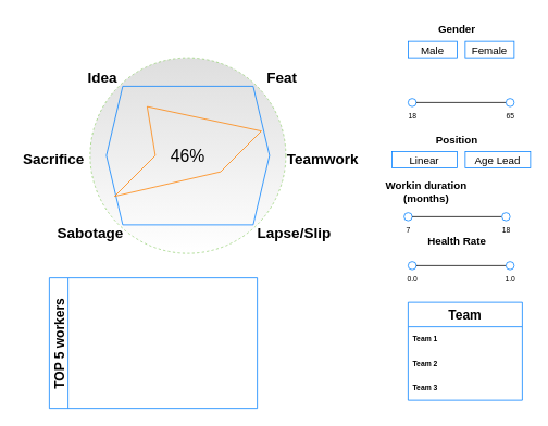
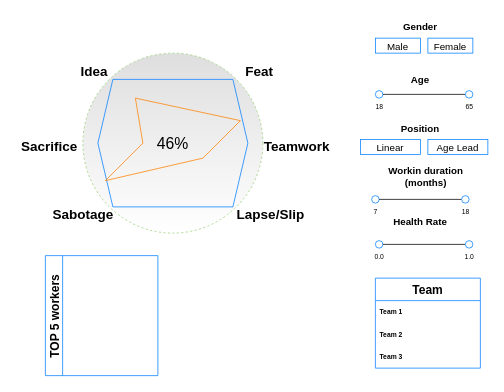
  <mxCell id="0" />
  <mxCell id="1" parent="0" />
  <mxCell id="2" value="" style="ellipse;whiteSpace=wrap;html=1;aspect=fixed;dashed=1;strokeColor=#97D077;fillColor=#DEDEDE;gradientColor=#ffffff;" vertex="1" parent="1"><mxGeometry x="110" y="70" width="240" height="240" as="geometry" /></mxCell>
  <mxCell id="3" value="" style="shape=hexagon;perimeter=hexagonPerimeter2;whiteSpace=wrap;html=1;fixedSize=1;strokeColor=#007FFF;fillColor=none;gradientColor=none;" vertex="1" parent="1"><mxGeometry x="130" y="105" width="200" height="170" as="geometry" /></mxCell>
  <mxCell id="4" value="&lt;h2&gt;&lt;b&gt;Feat&lt;/b&gt;&lt;/h2&gt;" style="text;html=1;align=center;verticalAlign=middle;resizable=0;points=[];autosize=1;strokeColor=none;fillColor=none;" vertex="1" parent="1"><mxGeometry x="320" y="70" width="50" height="50" as="geometry" /></mxCell>
  <mxCell id="5" value="&lt;h2&gt;&lt;b&gt;Idea&lt;/b&gt;&lt;/h2&gt;" style="text;html=1;align=center;verticalAlign=middle;resizable=0;points=[];autosize=1;strokeColor=none;fillColor=none;" vertex="1" parent="1"><mxGeometry x="100" y="70" width="50" height="50" as="geometry" /></mxCell>
  <mxCell id="6" value="&lt;h2&gt;&lt;b&gt;Sacrifice&lt;/b&gt;&lt;/h2&gt;" style="text;html=1;align=center;verticalAlign=middle;resizable=0;points=[];autosize=1;strokeColor=none;fillColor=none;" vertex="1" parent="1"><mxGeometry y="170" width="90" height="50" as="geometry" x="20" /></mxCell>
  <mxCell id="7" value="&lt;h2&gt;&lt;b&gt;Teamwork&lt;/b&gt;&lt;/h2&gt;" style="text;html=1;align=center;verticalAlign=middle;resizable=0;points=[];autosize=1;strokeColor=none;fillColor=none;" vertex="1" parent="1"><mxGeometry x="345" y="170" width="100" height="50" as="geometry" /></mxCell>
  <mxCell id="8" value="&lt;h2&gt;&lt;b&gt;Sabotage&lt;/b&gt;&lt;/h2&gt;" style="text;html=1;align=center;verticalAlign=middle;resizable=0;points=[];autosize=1;strokeColor=none;fillColor=none;" vertex="1" parent="1"><mxGeometry x="60" y="260" width="100" height="50" as="geometry" /></mxCell>
  <mxCell id="9" value="&lt;h2&gt;&lt;b&gt;Lapse/Slip&lt;/b&gt;&lt;/h2&gt;" style="text;html=1;align=center;verticalAlign=middle;resizable=0;points=[];autosize=1;strokeColor=none;fillColor=none;" vertex="1" parent="1"><mxGeometry x="305" y="260" width="110" height="50" as="geometry" /></mxCell>
  <mxCell id="10" value="&lt;span style=&quot;font-size: 21px;&quot;&gt;46%&lt;/span&gt;" style="text;html=1;strokeColor=none;fillColor=none;align=center;verticalAlign=middle;whiteSpace=wrap;rounded=0;" vertex="1" parent="1"><mxGeometry x="190" y="160" width="80" height="60" as="geometry" /></mxCell>
  <mxCell id="11" value="" style="endArrow=none;html=1;rounded=0;fontSize=16;strokeColor=#FF8000;" edge="1" parent="1"><mxGeometry width="50" height="50" relative="1" as="geometry"><mxPoint x="180" y="130" as="sourcePoint" /><mxPoint x="320" y="160" as="targetPoint" /></mxGeometry></mxCell>
  <mxCell id="12" value="" style="endArrow=none;html=1;rounded=0;fontSize=16;strokeColor=#FF8000;" edge="1" parent="1"><mxGeometry width="50" height="50" relative="1" as="geometry"><mxPoint x="270" y="210" as="sourcePoint" /><mxPoint x="320" y="160" as="targetPoint" /></mxGeometry></mxCell>
  <mxCell id="13" value="" style="endArrow=none;html=1;rounded=0;fontSize=16;strokeColor=#FF8000;" edge="1" parent="1"><mxGeometry width="50" height="50" relative="1" as="geometry"><mxPoint x="190" y="190" as="sourcePoint" /><mxPoint x="180" y="130" as="targetPoint" /></mxGeometry></mxCell>
  <mxCell id="14" value="" style="endArrow=none;html=1;rounded=0;fontSize=16;strokeColor=#FF8000;" edge="1" parent="1"><mxGeometry width="50" height="50" relative="1" as="geometry"><mxPoint x="140" y="240" as="sourcePoint" /><mxPoint x="190" y="190" as="targetPoint" /></mxGeometry></mxCell>
  <mxCell id="15" value="" style="endArrow=none;html=1;rounded=0;fontSize=16;strokeColor=#FF8000;" edge="1" parent="1"><mxGeometry width="50" height="50" relative="1" as="geometry"><mxPoint x="140" y="240" as="sourcePoint" /><mxPoint x="270" y="210" as="targetPoint" /></mxGeometry></mxCell>
  <mxCell id="16" value="&lt;font style=&quot;font-size: 13px;&quot;&gt;Male&lt;/font&gt;" style="rounded=0;whiteSpace=wrap;html=1;fontSize=16;strokeColor=#007FFF;fillColor=default;gradientColor=none;" vertex="1" parent="1"><mxGeometry x="500" y="50" width="60" height="20" as="geometry" /></mxCell>
  <mxCell id="17" value="&lt;font style=&quot;font-size: 13px;&quot;&gt;Female&lt;/font&gt;" style="rounded=0;whiteSpace=wrap;html=1;fontSize=16;strokeColor=#007FFF;fillColor=default;gradientColor=none;" vertex="1" parent="1"><mxGeometry x="570" y="50" width="60" height="20" as="geometry" /></mxCell>
  <mxCell id="18" value="&lt;b&gt;Gender&lt;/b&gt;" style="text;html=1;strokeColor=none;fillColor=none;align=center;verticalAlign=middle;whiteSpace=wrap;rounded=0;fontSize=13;" vertex="1" parent="1"><mxGeometry x="530" y="20" width="60" height="30" as="geometry" /></mxCell>
+ <mxCell id="19" value="&lt;b&gt;Age&lt;/b&gt;" style="text;html=1;strokeColor=none;fillColor=none;align=center;verticalAlign=middle;whiteSpace=wrap;rounded=0;fontSize=13;" vertex="1" parent="1"><mxGeometry x="530" y="90" width="60" height="30" as="geometry" /></mxCell>
  <mxCell id="20" value="" style="ellipse;whiteSpace=wrap;html=1;fontSize=13;strokeColor=#007FFF;fillColor=default;gradientColor=none;" vertex="1" parent="1"><mxGeometry x="500" y="120" width="10" height="10" as="geometry" /></mxCell>
  <mxCell id="21" value="" style="endArrow=none;html=1;rounded=0;fontSize=13;strokeColor=#000000;" edge="1" parent="1"><mxGeometry width="50" height="50" relative="1" as="geometry"><mxPoint x="510" y="125" as="sourcePoint" /><mxPoint x="620" y="125" as="targetPoint" /></mxGeometry></mxCell>
  <mxCell id="22" value="&lt;font style=&quot;font-size: 9px;&quot;&gt;18&lt;/font&gt;" style="text;html=1;align=center;verticalAlign=middle;resizable=0;points=[];autosize=1;strokeColor=none;fillColor=none;fontSize=13;" vertex="1" parent="1"><mxGeometry x="490" y="130" width="30" height="20" as="geometry" /></mxCell>
  <mxCell id="23" value="&lt;font style=&quot;font-size: 9px;&quot;&gt;65&lt;/font&gt;" style="text;html=1;align=center;verticalAlign=middle;resizable=0;points=[];autosize=1;strokeColor=none;fillColor=none;fontSize=13;" vertex="1" parent="1"><mxGeometry x="610" y="130" width="30" height="20" as="geometry" /></mxCell>
  <mxCell id="24" value="" style="ellipse;whiteSpace=wrap;html=1;fontSize=13;strokeColor=#007FFF;fillColor=default;gradientColor=none;" vertex="1" parent="1"><mxGeometry x="620" y="120" width="10" height="10" as="geometry" /></mxCell>
  <mxCell id="25" value="&lt;font style=&quot;font-size: 13px;&quot;&gt;Linear&lt;/font&gt;" style="rounded=0;whiteSpace=wrap;html=1;fontSize=16;strokeColor=#007FFF;fillColor=default;gradientColor=none;" vertex="1" parent="1"><mxGeometry x="480" y="185" width="80" height="20" as="geometry" /></mxCell>
  <mxCell id="26" value="&lt;font style=&quot;font-size: 13px;&quot;&gt;Age Lead&lt;/font&gt;" style="rounded=0;whiteSpace=wrap;html=1;fontSize=16;strokeColor=#007FFF;fillColor=default;gradientColor=none;" vertex="1" parent="1"><mxGeometry x="570" y="185" width="80" height="20" as="geometry" /></mxCell>
  <mxCell id="27" value="&lt;b&gt;Health Rate&lt;/b&gt;" style="text;html=1;strokeColor=none;fillColor=none;align=center;verticalAlign=middle;whiteSpace=wrap;rounded=0;fontSize=13;" vertex="1" parent="1"><mxGeometry x="515" y="280" width="90" height="30" as="geometry" /></mxCell>
  <mxCell id="28" value="&lt;b&gt;Position&lt;/b&gt;" style="text;html=1;strokeColor=none;fillColor=none;align=center;verticalAlign=middle;whiteSpace=wrap;rounded=0;fontSize=13;" vertex="1" parent="1"><mxGeometry x="530" y="155" width="60" height="30" as="geometry" /></mxCell>
  <mxCell id="29" value="" style="ellipse;whiteSpace=wrap;html=1;fontSize=13;strokeColor=#007FFF;fillColor=default;gradientColor=none;" vertex="1" parent="1"><mxGeometry x="500" y="320" width="10" height="10" as="geometry" /></mxCell>
  <mxCell id="30" value="" style="endArrow=none;html=1;rounded=0;fontSize=13;strokeColor=#000000;" edge="1" parent="1"><mxGeometry width="50" height="50" relative="1" as="geometry"><mxPoint x="510" y="325" as="sourcePoint" /><mxPoint x="620" y="325" as="targetPoint" /></mxGeometry></mxCell>
  <mxCell id="31" value="&lt;font style=&quot;font-size: 9px;&quot;&gt;0.0&lt;/font&gt;" style="text;html=1;align=center;verticalAlign=middle;resizable=0;points=[];autosize=1;strokeColor=none;fillColor=none;fontSize=13;" vertex="1" parent="1"><mxGeometry x="490" y="330" width="30" height="20" as="geometry" /></mxCell>
  <mxCell id="32" value="&lt;font style=&quot;font-size: 9px;&quot;&gt;1.0&lt;/font&gt;" style="text;html=1;align=center;verticalAlign=middle;resizable=0;points=[];autosize=1;strokeColor=none;fillColor=none;fontSize=13;" vertex="1" parent="1"><mxGeometry x="610" y="330" width="30" height="20" as="geometry" /></mxCell>
  <mxCell id="33" value="" style="ellipse;whiteSpace=wrap;html=1;fontSize=13;strokeColor=#007FFF;fillColor=default;gradientColor=none;" vertex="1" parent="1"><mxGeometry x="620" y="320" width="10" height="10" as="geometry" /></mxCell>
  <mxCell id="34" value="Team" style="swimlane;fontStyle=1;childLayout=stackLayout;horizontal=1;startSize=30;horizontalStack=0;resizeParent=1;resizeParentMax=0;resizeLast=0;collapsible=1;marginBottom=0;fontSize=16;strokeColor=#007FFF;fillColor=default;gradientColor=none;" vertex="1" parent="1"><mxGeometry x="500" y="370" width="140" height="120" as="geometry" /></mxCell>
  <mxCell id="35" value="Team 1" style="text;strokeColor=none;fillColor=none;align=left;verticalAlign=middle;spacingLeft=4;spacingRight=4;overflow=hidden;points=[[0,0.5],[1,0.5]];portConstraint=eastwest;rotatable=0;fontSize=9;fontStyle=1" vertex="1" parent="34"><mxGeometry y="30" width="140" height="30" as="geometry" /></mxCell>
  <mxCell id="36" value="Team 2" style="text;strokeColor=none;fillColor=none;align=left;verticalAlign=middle;spacingLeft=4;spacingRight=4;overflow=hidden;points=[[0,0.5],[1,0.5]];portConstraint=eastwest;rotatable=0;fontSize=9;fontStyle=1" vertex="1" parent="34"><mxGeometry y="60" width="140" height="30" as="geometry" /></mxCell>
  <mxCell id="37" value="Team 3" style="text;strokeColor=none;fillColor=none;align=left;verticalAlign=middle;spacingLeft=4;spacingRight=4;overflow=hidden;points=[[0,0.5],[1,0.5]];portConstraint=eastwest;rotatable=0;fontSize=9;fontStyle=1" vertex="1" parent="34"><mxGeometry y="90" width="140" height="30" as="geometry" /></mxCell>
- <mxCell id="38" value="&lt;b&gt;Workin duration (months)&lt;/b&gt;" style="text;html=1;strokeColor=none;fillColor=none;align=center;verticalAlign=middle;whiteSpace=wrap;rounded=0;fontSize=13;" vertex="1" parent="1"><mxGeometry x="460" y="220" width="125" height="30" as="geometry" /></mxCell>
+ <mxCell id="38" value="&lt;b&gt;Workin duration (months)&lt;/b&gt;" style="text;html=1;strokeColor=none;fillColor=none;align=center;verticalAlign=middle;whiteSpace=wrap;rounded=0;fontSize=13;" vertex="1" parent="1"><mxGeometry x="505" y="220" width="125" height="30" as="geometry" /></mxCell>
  <mxCell id="39" value="" style="ellipse;whiteSpace=wrap;html=1;fontSize=13;strokeColor=#007FFF;fillColor=default;gradientColor=none;" vertex="1" parent="1"><mxGeometry x="495" y="260" width="10" height="10" as="geometry" /></mxCell>
  <mxCell id="40" value="" style="endArrow=none;html=1;rounded=0;fontSize=13;strokeColor=#000000;" edge="1" parent="1"><mxGeometry width="50" height="50" relative="1" as="geometry"><mxPoint x="505" y="265" as="sourcePoint" /><mxPoint x="615" y="265" as="targetPoint" /></mxGeometry></mxCell>
  <mxCell id="41" value="&lt;font style=&quot;font-size: 9px;&quot;&gt;7&lt;/font&gt;" style="text;html=1;align=center;verticalAlign=middle;resizable=0;points=[];autosize=1;strokeColor=none;fillColor=none;fontSize=13;" vertex="1" parent="1"><mxGeometry x="490" y="270" width="20" height="20" as="geometry" /></mxCell>
  <mxCell id="42" value="&lt;font style=&quot;font-size: 9px;&quot;&gt;18&lt;/font&gt;" style="text;html=1;align=center;verticalAlign=middle;resizable=0;points=[];autosize=1;strokeColor=none;fillColor=none;fontSize=13;" vertex="1" parent="1"><mxGeometry x="605" y="270" width="30" height="20" as="geometry" /></mxCell>
  <mxCell id="43" value="" style="ellipse;whiteSpace=wrap;html=1;fontSize=13;strokeColor=#007FFF;fillColor=default;gradientColor=none;" vertex="1" parent="1"><mxGeometry x="615" y="260" width="10" height="10" as="geometry" /></mxCell>
- <mxCell id="44" value="TOP 5 workers" style="swimlane;horizontal=0;fontSize=16;strokeColor=#007FFF;fillColor=default;gradientColor=none;" vertex="1" parent="1"><mxGeometry x="60" y="340" width="255" height="160" as="geometry" /></mxCell>
+ <mxCell id="44" value="TOP 5 workers" style="swimlane;horizontal=0;fontSize=16;strokeColor=#007FFF;fillColor=default;gradientColor=none;" vertex="1" parent="1"><mxGeometry x="60" y="340" width="150" height="160" as="geometry" /></mxCell>
